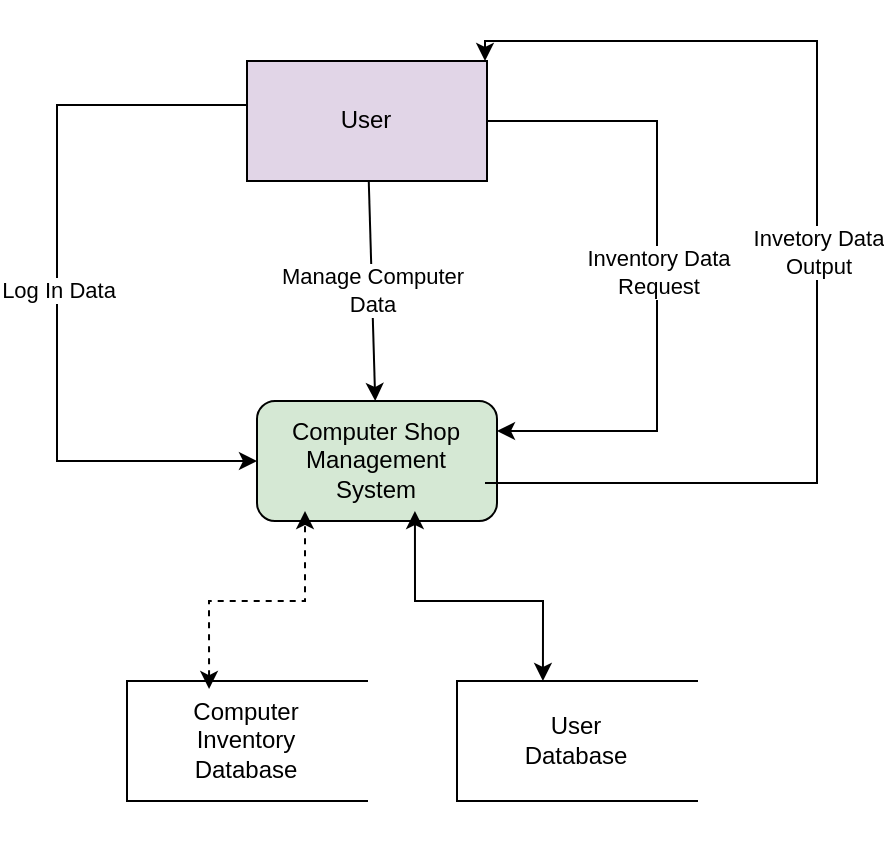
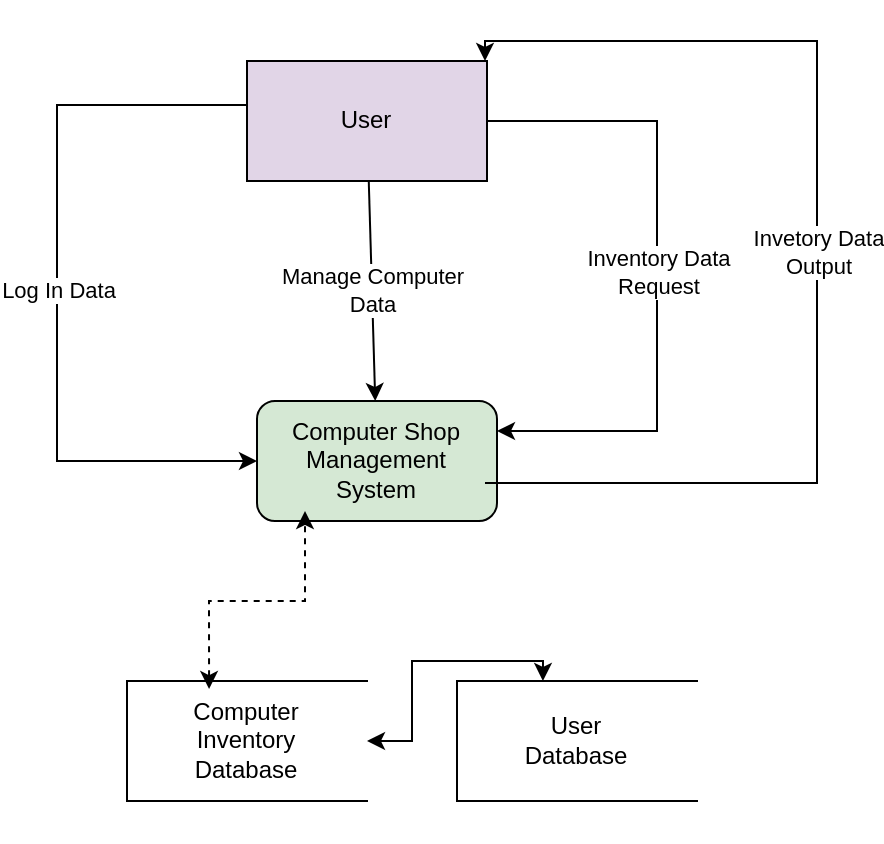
  <mxCell id="0" />
  <mxCell id="1" parent="0" />
  <mxCell id="2" value="User" style="rounded=0;whiteSpace=wrap;html=1;fillColor=#e1d5e7;" vertex="1" parent="1"><mxGeometry x="115" y="30" width="120" height="60" as="geometry" /></mxCell>
  <mxCell id="3" value="" style="group" vertex="1" connectable="0" parent="1"><mxGeometry x="220" y="340" width="120" height="60" as="geometry" /></mxCell>
  <mxCell id="4" value="" style="shape=partialRectangle;whiteSpace=wrap;html=1;left=0;right=0;fillColor=none;" vertex="1" parent="3"><mxGeometry width="120" height="60" as="geometry" /></mxCell>
  <mxCell id="5" value="User&lt;br&gt;Database" style="shape=partialRectangle;whiteSpace=wrap;html=1;right=0;top=0;bottom=0;fillColor=none;routingCenterX=-0.5;" vertex="1" parent="3"><mxGeometry width="120" height="60" as="geometry" /></mxCell>
  <mxCell id="6" value="" style="group" vertex="1" connectable="0" parent="1"><mxGeometry x="55" y="340" width="120" height="60" as="geometry" /></mxCell>
  <mxCell id="7" value="" style="shape=partialRectangle;whiteSpace=wrap;html=1;left=0;right=0;fillColor=none;" vertex="1" parent="6"><mxGeometry width="120" height="60" as="geometry" /></mxCell>
  <mxCell id="8" value="Computer&lt;br&gt;Inventory&lt;br&gt;Database" style="shape=partialRectangle;whiteSpace=wrap;html=1;right=0;top=0;bottom=0;fillColor=none;routingCenterX=-0.5;" vertex="1" parent="6"><mxGeometry width="120" height="60" as="geometry" /></mxCell>
  <mxCell id="9" value="Computer Shop&lt;br&gt;Management&lt;br&gt;System" style="rounded=1;whiteSpace=wrap;html=1;fillColor=#d5e8d4;" vertex="1" parent="1"><mxGeometry x="120" y="200" width="120" height="60" as="geometry" /></mxCell>
  <mxCell id="10" value="" style="endArrow=classic;html=1;rounded=0;edgeStyle=orthogonalEdgeStyle;" edge="1" parent="1" source="2" target="9"><mxGeometry relative="1" as="geometry"><mxPoint x="10" y="60" as="sourcePoint" /><mxPoint x="120" y="310" as="targetPoint" /><Array as="points"><mxPoint x="20" y="52" /><mxPoint x="20" y="230" /></Array></mxGeometry></mxCell>
  <mxCell id="11" value="Log In Data" style="edgeLabel;resizable=0;html=1;;align=center;verticalAlign=middle;" connectable="0" vertex="1" parent="10"><mxGeometry relative="1" as="geometry" /></mxCell>
  <mxCell id="12" value="" style="endArrow=classic;html=1;rounded=0;" edge="1" parent="1" source="2" target="9"><mxGeometry relative="1" as="geometry"><mxPoint x="120" y="310" as="sourcePoint" /><mxPoint x="220" y="310" as="targetPoint" /></mxGeometry></mxCell>
  <mxCell id="13" value="Manage Computer&lt;br&gt;Data" style="edgeLabel;resizable=0;html=1;;align=center;verticalAlign=middle;" connectable="0" vertex="1" parent="12"><mxGeometry relative="1" as="geometry" /></mxCell>
  <mxCell id="14" value="" style="endArrow=classic;html=1;rounded=0;edgeStyle=orthogonalEdgeStyle;exitX=1;exitY=0.5;exitDx=0;exitDy=0;entryX=1;entryY=0.25;entryDx=0;entryDy=0;" edge="1" parent="1" source="2" target="9"><mxGeometry relative="1" as="geometry"><mxPoint x="120" y="310" as="sourcePoint" /><mxPoint x="280" y="230" as="targetPoint" /><Array as="points"><mxPoint x="320" y="60" /><mxPoint x="320" y="215" /></Array></mxGeometry></mxCell>
  <mxCell id="15" value="Inventory Data&lt;br&gt;Request" style="edgeLabel;resizable=0;html=1;;align=center;verticalAlign=middle;" connectable="0" vertex="1" parent="14"><mxGeometry relative="1" as="geometry" /></mxCell>
  <mxCell id="16" value="" style="endArrow=classic;html=1;rounded=0;edgeStyle=orthogonalEdgeStyle;exitX=0.95;exitY=0.683;exitDx=0;exitDy=0;exitPerimeter=0;" edge="1" parent="1" source="9" target="2"><mxGeometry relative="1" as="geometry"><mxPoint x="120" y="310" as="sourcePoint" /><mxPoint x="370" y="20" as="targetPoint" /><Array as="points"><mxPoint x="400" y="241" /><mxPoint x="400" y="20" /><mxPoint x="234" y="20" /></Array></mxGeometry></mxCell>
  <mxCell id="17" value="Invetory Data&lt;br&gt;Output" style="edgeLabel;resizable=0;html=1;;align=center;verticalAlign=middle;" connectable="0" vertex="1" parent="16"><mxGeometry relative="1" as="geometry" /></mxCell>
  <mxCell id="18" value="" style="endArrow=classic;startArrow=classic;html=1;rounded=0;edgeStyle=orthogonalEdgeStyle;entryX=0.2;entryY=0.917;entryDx=0;entryDy=0;entryPerimeter=0;exitX=0.342;exitY=0.067;exitDx=0;exitDy=0;exitPerimeter=0;dashed=1;" edge="1" parent="1" source="8" target="9"><mxGeometry width="50" height="50" relative="1" as="geometry"><mxPoint x="150" y="330" as="sourcePoint" /><mxPoint x="200" y="280" as="targetPoint" /></mxGeometry></mxCell>
- <mxCell id="19" value="" style="endArrow=classic;startArrow=classic;html=1;rounded=0;edgeStyle=orthogonalEdgeStyle;entryX=0.658;entryY=0.917;entryDx=0;entryDy=0;entryPerimeter=0;exitX=0.358;exitY=0;exitDx=0;exitDy=0;exitPerimeter=0;" edge="1" parent="1" source="5" target="9"><mxGeometry width="50" height="50" relative="1" as="geometry"><mxPoint x="150" y="330" as="sourcePoint" /><mxPoint x="200" y="280" as="targetPoint" /></mxGeometry></mxCell>
+ <mxCell id="19" value="" style="endArrow=classic;startArrow=classic;html=1;rounded=0;edgeStyle=orthogonalEdgeStyle;exitX=0.358;exitY=0;exitDx=0;exitDy=0;exitPerimeter=0;" edge="1" parent="1" source="5" target="8"><mxGeometry width="50" height="50" relative="1" as="geometry"><mxPoint x="150" y="330" as="sourcePoint" /><mxPoint x="200" y="280" as="targetPoint" /></mxGeometry></mxCell>
